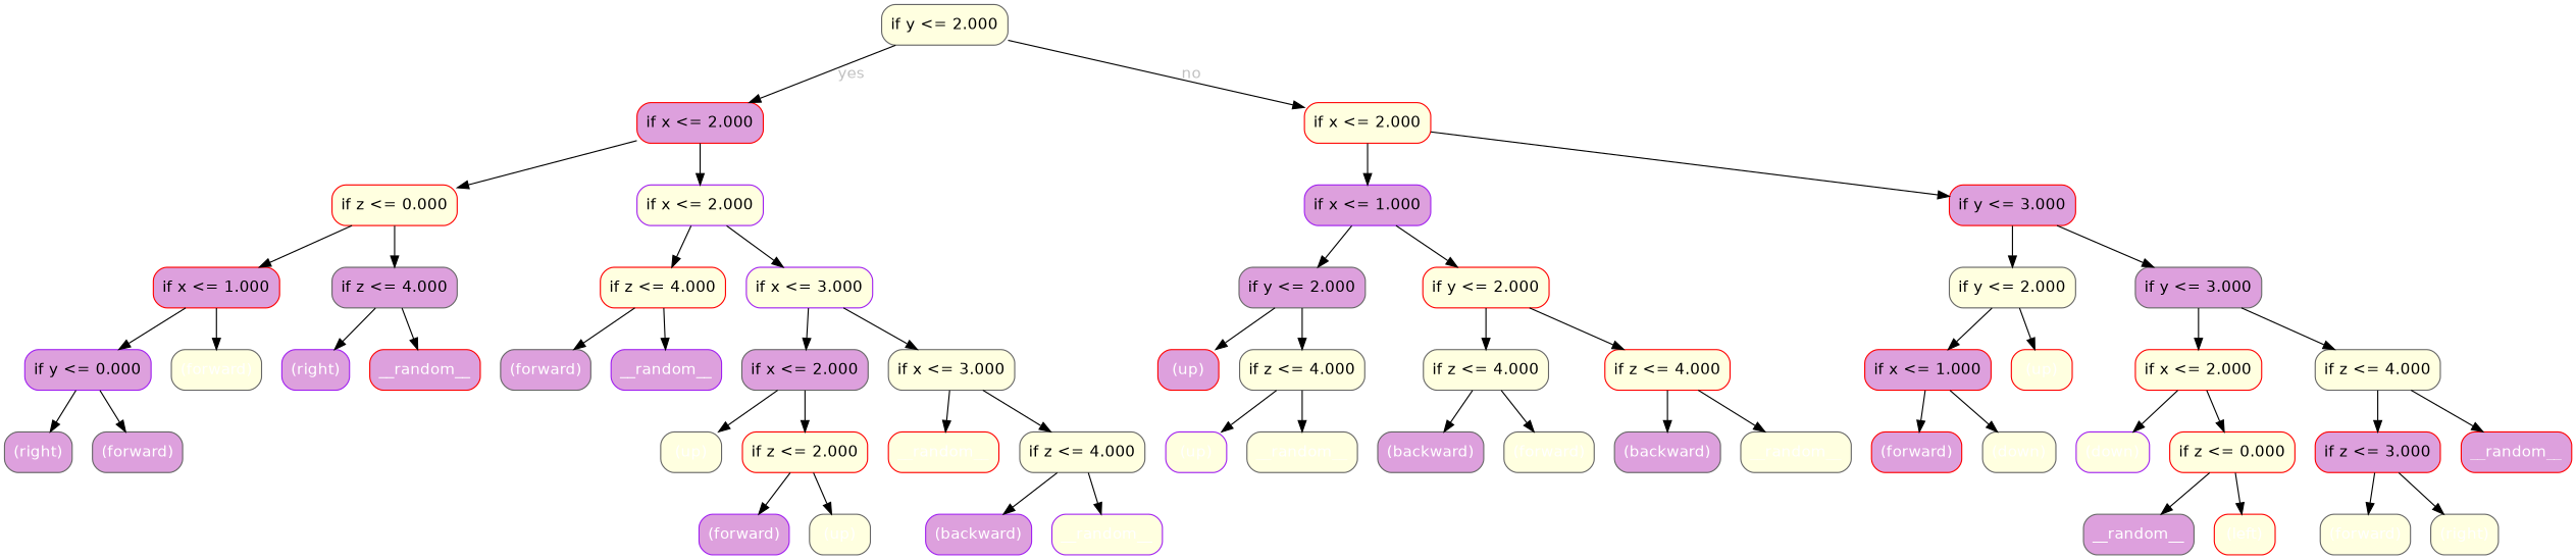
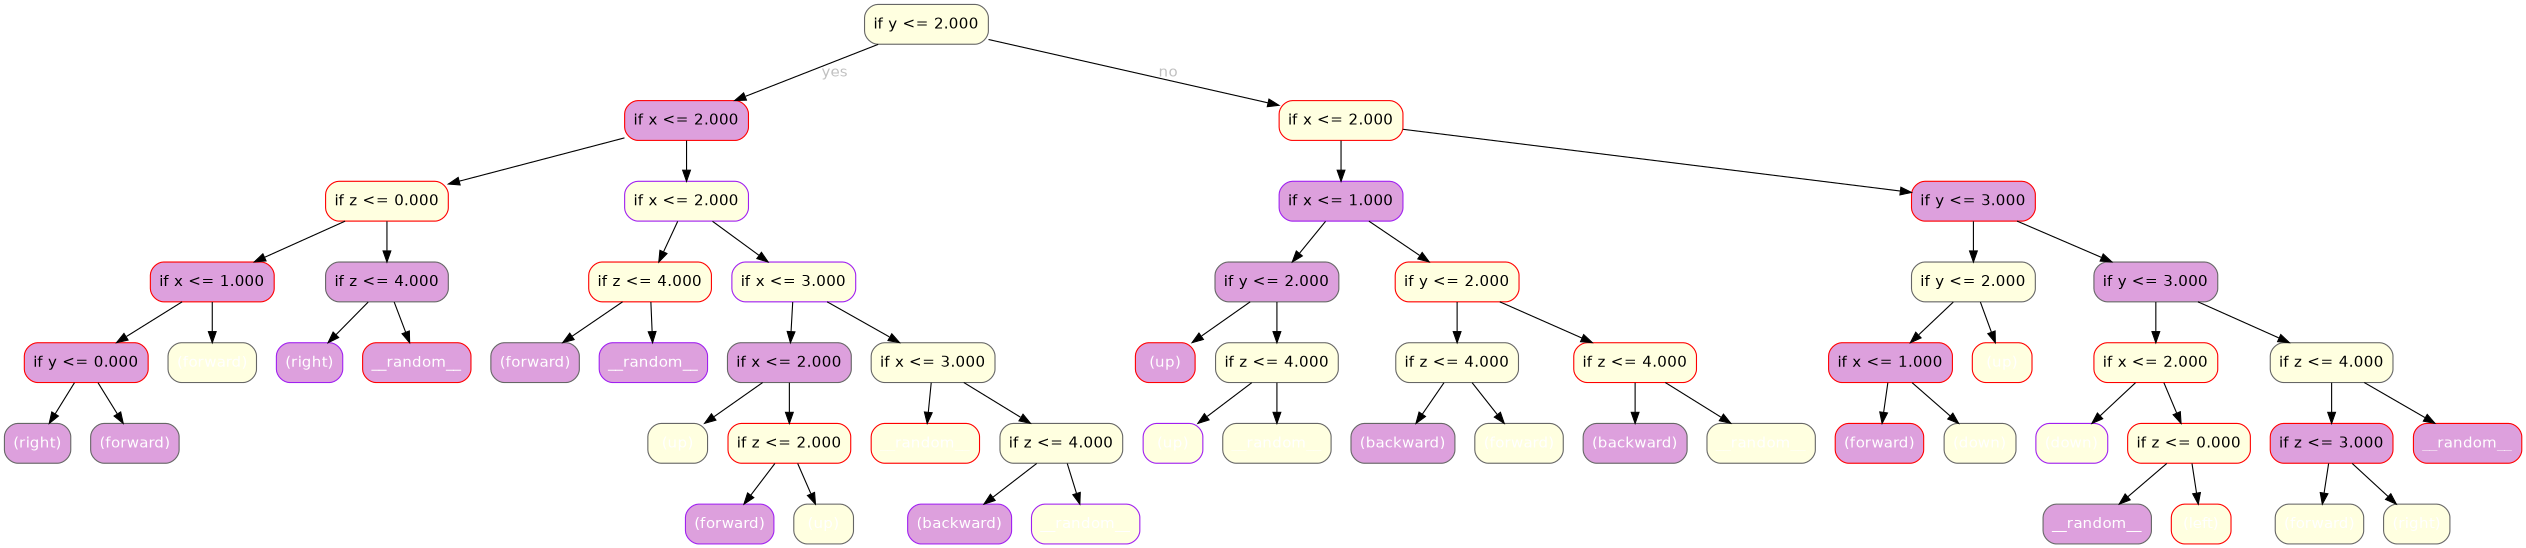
  digraph {
    node [color=gray40 fillcolor=lightyellow fontname=helvetica shape=box style="filled, rounded" fontcolor=white]
    edge [fontcolor=gray fontname=helvetica]
    n1 [height=0.5 label="if y <= 2.000" width=1.5556 fontcolor=""]
    n2 [color=red fillcolor=plum height=0.5 label="if x <= 2.000" width=1.5556 fontcolor=""]
    n3 [color=red height=0.5 label="if x <= 2.000" width=1.5556 fontcolor=""]
    n4 [color=red height=0.5 label="if z <= 0.000" width=1.5417 fontcolor=""]
    n5 [color=purple height=0.5 label="if x <= 2.000" width=1.5556 fontcolor=""]
    n6 [color=purple fillcolor=plum height=0.5 label="if x <= 1.000" width=1.5556 fontcolor=""]
    n7 [color=red fillcolor=plum height=0.5 label="if y <= 3.000" width=1.5556 fontcolor=""]
    n8 [color=red fillcolor=plum height=0.5 label="if x <= 1.000" width=1.5556 fontcolor=""]
    n9 [fillcolor=plum height=0.5 label="if z <= 4.000" width=1.5417 fontcolor=""]
    n10 [color=red height=0.5 label="if z <= 4.000" width=1.5417 fontcolor=""]
    n11 [color=purple height=0.5 label="if x <= 3.000" width=1.5556 fontcolor=""]
-   n12 [color=purple fillcolor=plum height=0.5 label="if y <= 0.000" width=1.5556 fontcolor=""]
+   n12 [color=red fillcolor=plum height=0.5 label="if y <= 0.000" width=1.5556 fontcolor=""]
    n13 [height=0.5 label="(forward)" width=1.1111]
    n14 [color=purple fillcolor=plum height=0.5 label="(right)" width=0.83333]
    n15 [color=red fillcolor=plum height=0.5 label=__random__ width=1.3611]
    n16 [fillcolor=plum height=0.5 label="(right)" width=0.83333]
    n17 [fillcolor=plum height=0.5 label="(forward)" width=1.1111]
    n18 [fillcolor=plum height=0.5 label="(forward)" width=1.1111]
    n19 [color=purple fillcolor=plum height=0.5 label=__random__ width=1.3611]
    n20 [fillcolor=plum height=0.5 label="if x <= 2.000" width=1.5556 fontcolor=""]
    n21 [height=0.5 label="if x <= 3.000" width=1.5556 fontcolor=""]
    n22 [height=0.5 label="(up)" width=0.75]
    n23 [color=red height=0.5 label="if z <= 2.000" width=1.5417 fontcolor=""]
    n24 [color=red height=0.5 label=__random__ width=1.3611]
    n25 [height=0.5 label="if z <= 4.000" width=1.5417 fontcolor=""]
    n26 [color=purple fillcolor=plum height=0.5 label="(forward)" width=1.1111]
    n27 [height=0.5 label="(up)" width=0.75]
    n28 [color=purple fillcolor=plum height=0.5 label="(backward)" width=1.3056]
    n29 [color=purple height=0.5 label=__random__ width=1.3611]
    n30 [fillcolor=plum height=0.5 label="if y <= 2.000" width=1.5556 fontcolor=""]
    n31 [color=red height=0.5 label="if y <= 2.000" width=1.5556 fontcolor=""]
    n32 [height=0.5 label="if y <= 2.000" width=1.5556 fontcolor=""]
    n33 [fillcolor=plum height=0.5 label="if y <= 3.000" width=1.5556 fontcolor=""]
    n34 [color=red fillcolor=plum height=0.5 label="(up)" width=0.75]
    n35 [height=0.5 label="if z <= 4.000" width=1.5417 fontcolor=""]
    n36 [height=0.5 label="if z <= 4.000" width=1.5417 fontcolor=""]
    n37 [color=red height=0.5 label="if z <= 4.000" width=1.5417 fontcolor=""]
    n38 [color=purple height=0.5 label="(up)" width=0.75]
    n39 [height=0.5 label=__random__ width=1.3611]
    n40 [fillcolor=plum height=0.5 label="(backward)" width=1.3056]
    n41 [height=0.5 label="(forward)" width=1.1111]
    n42 [fillcolor=plum height=0.5 label="(backward)" width=1.3056]
    n43 [height=0.5 label=__random__ width=1.3611]
    n44 [color=red fillcolor=plum height=0.5 label="if x <= 1.000" width=1.5556 fontcolor=""]
    n45 [color=red height=0.5 label="(up)" width=0.75]
    n46 [color=red height=0.5 label="if x <= 2.000" width=1.5556 fontcolor=""]
    n47 [height=0.5 label="if z <= 4.000" width=1.5417 fontcolor=""]
    n48 [color=red fillcolor=plum height=0.5 label="(forward)" width=1.1111]
    n49 [height=0.5 label="(down)" width=0.90278]
    n50 [color=purple height=0.5 label="(down)" width=0.90278]
    n51 [color=red height=0.5 label="if z <= 0.000" width=1.5417 fontcolor=""]
    n52 [color=red fillcolor=plum height=0.5 label="if z <= 3.000" width=1.5417 fontcolor=""]
    n53 [color=red fillcolor=plum height=0.5 label=__random__ width=1.3611]
    n54 [fillcolor=plum height=0.5 label=__random__ width=1.3611]
    n55 [color=red height=0.5 label="(left)" width=0.75]
    n56 [height=0.5 label="(forward)" width=1.1111]
    n57 [height=0.5 label="(right)" width=0.83333]
    n1 -> n2 [label=yes]
    n1 -> n3 [label=no]
    n2 -> n4
    n2 -> n5
    n3 -> n6
    n3 -> n7
    n4 -> n8
    n4 -> n9
    n5 -> n10
    n5 -> n11
    n6 -> n30
    n6 -> n31
    n7 -> n32
    n7 -> n33
    n8 -> n12
    n8 -> n13
    n9 -> n14
    n9 -> n15
    n10 -> n18
    n10 -> n19
    n11 -> n20
    n11 -> n21
    n12 -> n16
    n12 -> n17
    n20 -> n22
    n20 -> n23
    n21 -> n24
    n21 -> n25
    n23 -> n26
    n23 -> n27
    n25 -> n28
    n25 -> n29
    n30 -> n34
    n30 -> n35
    n31 -> n36
    n31 -> n37
    n32 -> n44
    n32 -> n45
    n33 -> n46
    n33 -> n47
    n35 -> n38
    n35 -> n39
    n36 -> n40
    n36 -> n41
    n37 -> n42
    n37 -> n43
    n44 -> n48
    n44 -> n49
    n46 -> n50
    n46 -> n51
    n47 -> n52
    n47 -> n53
    n51 -> n54
    n51 -> n55
    n52 -> n56
    n52 -> n57
  }
